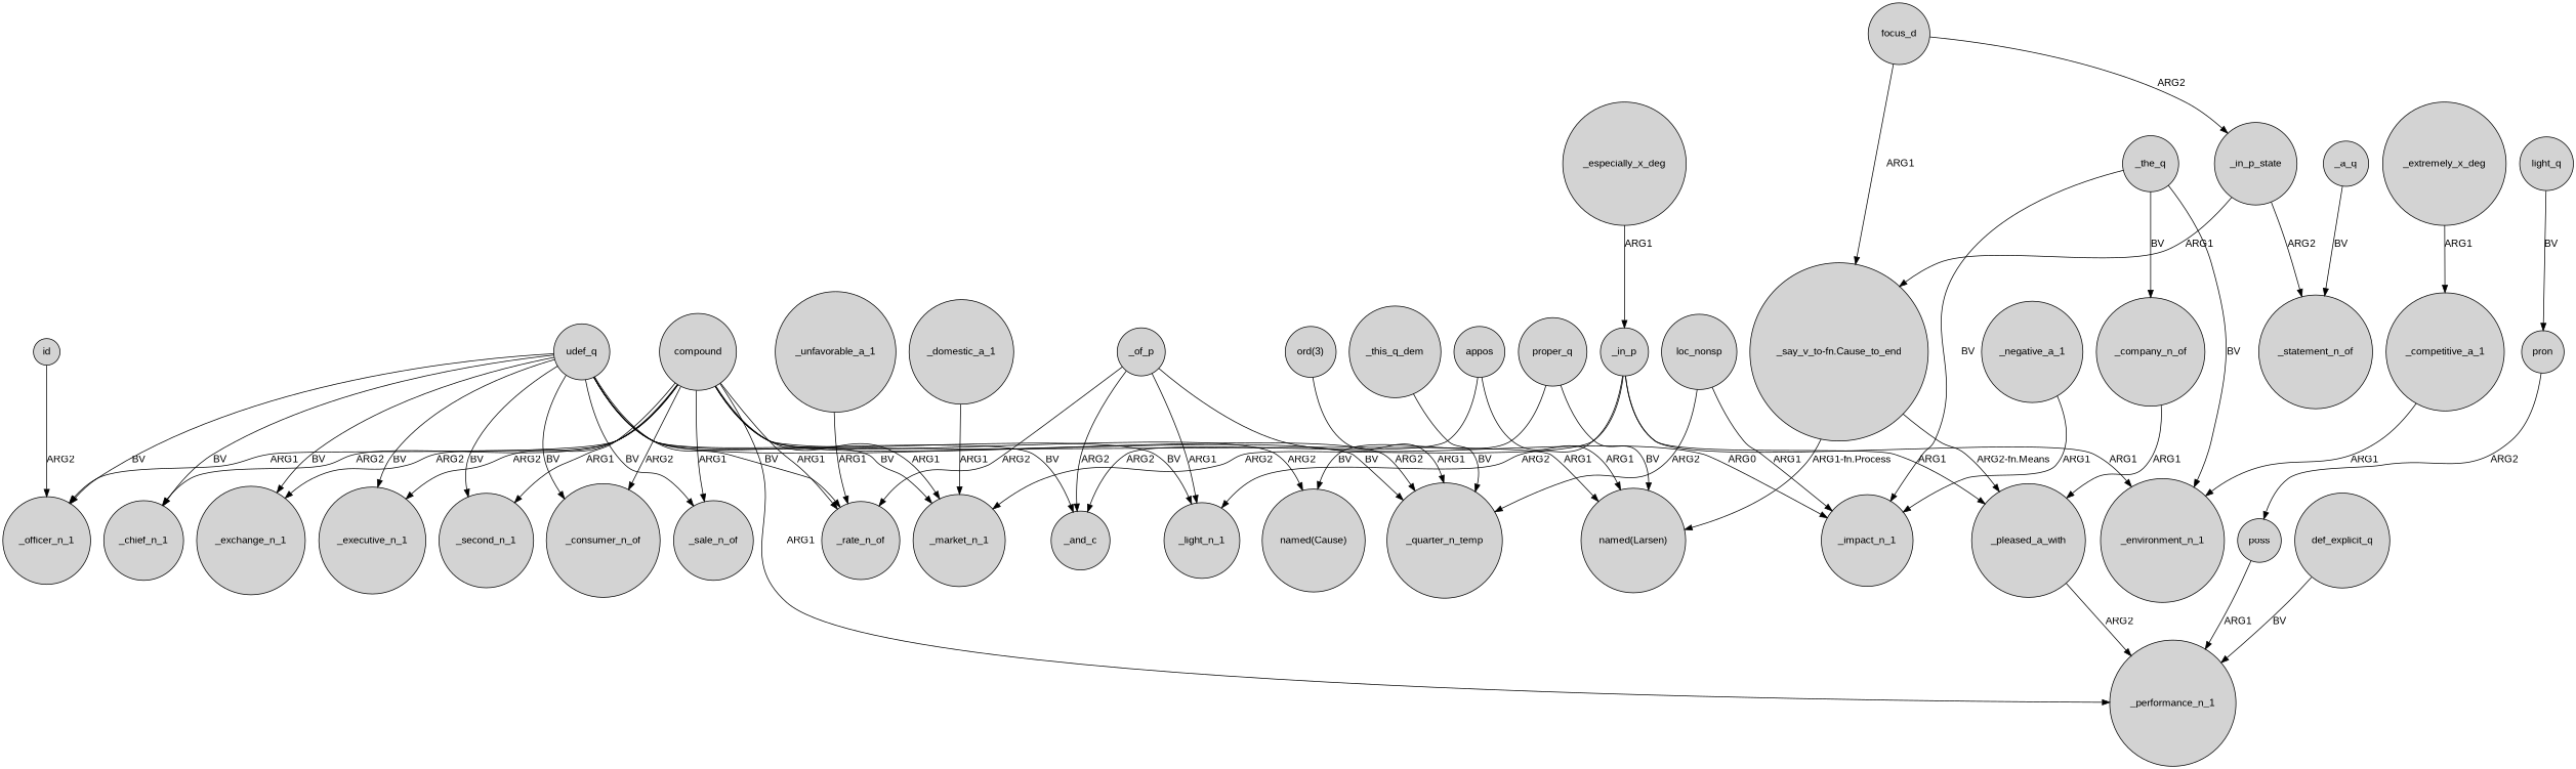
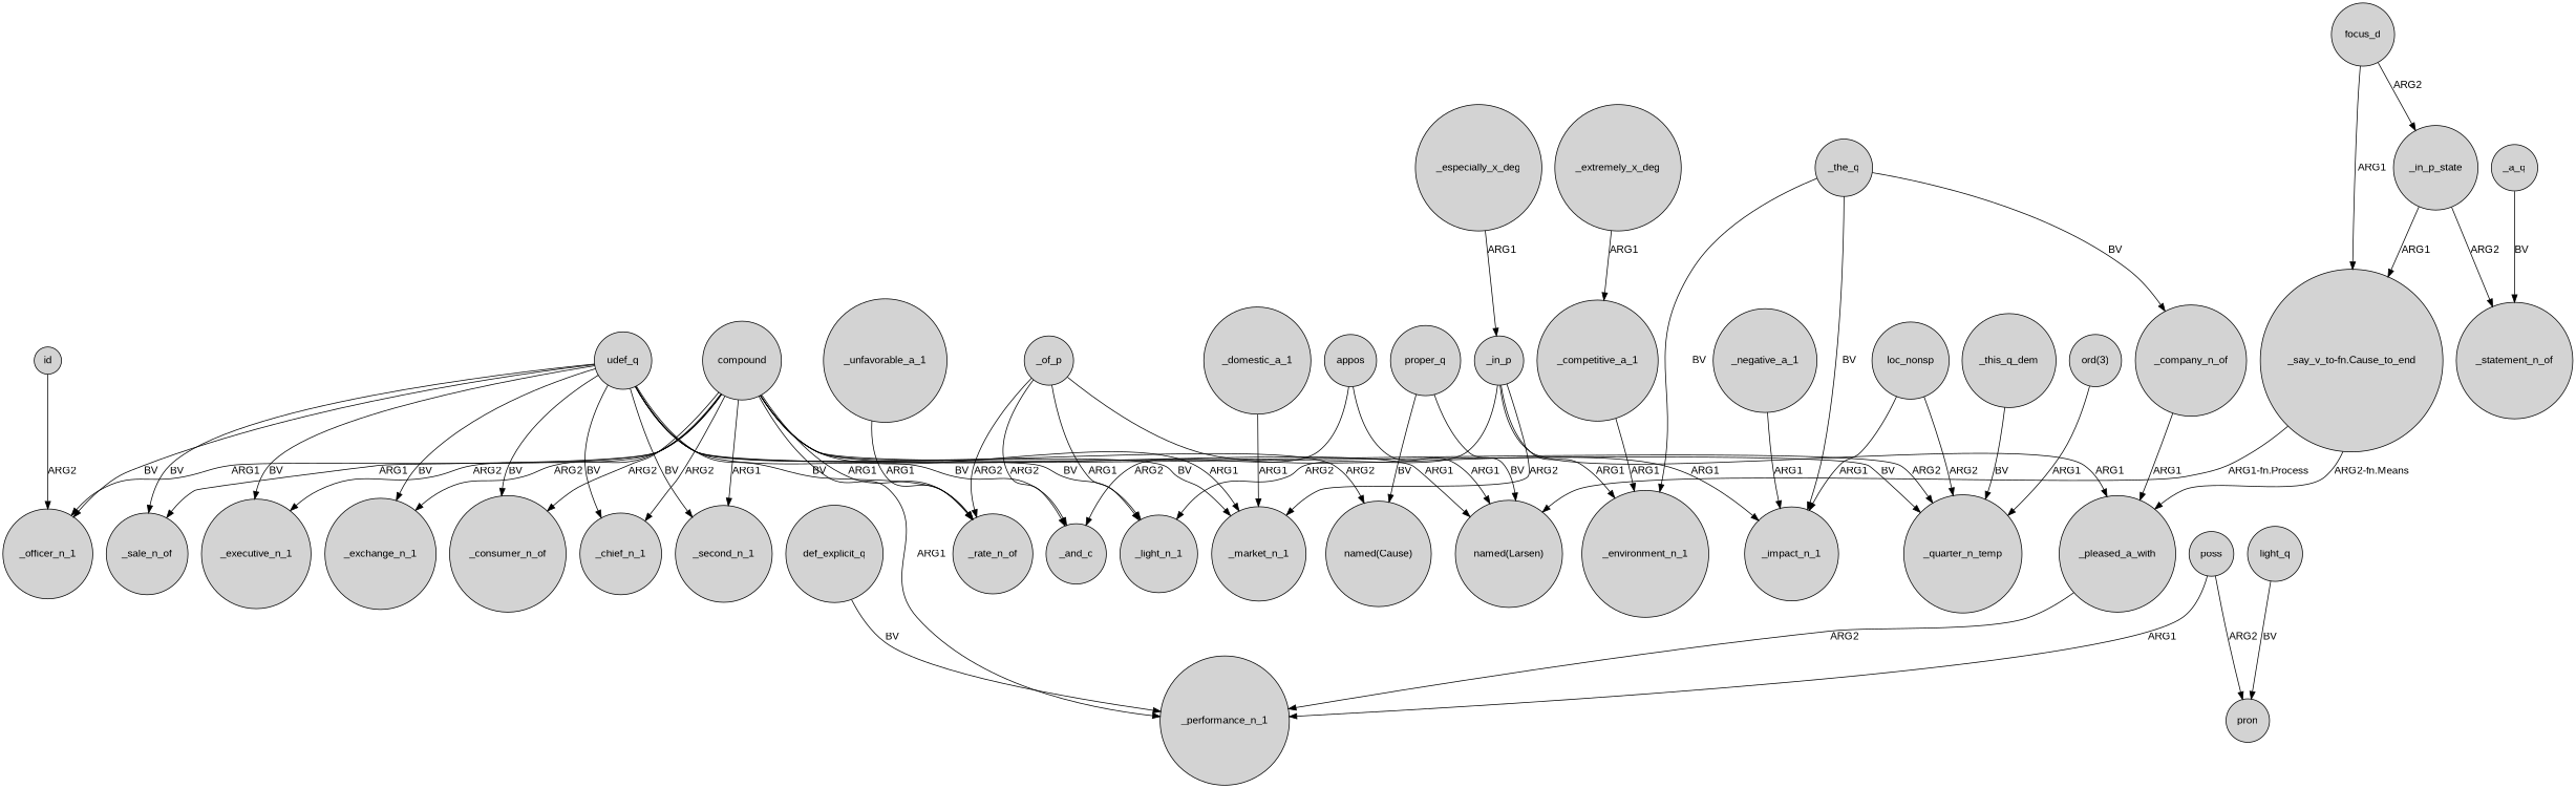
  digraph {
    fontname="Liberation Sans"
    node [fontname="Liberation Sans" shape=circle style=filled]
    edge [fontname="Liberation Sans"]
    id
    _officer_n_1
    _extremely_x_deg
    _competitive_a_1
    _environment_n_1
    _of_p
    _light_n_1
    _and_c
    _impact_n_1
    _rate_n_of
    udef_q
    _market_n_1
    _chief_n_1
    _quarter_n_temp
    _second_n_1
    _exchange_n_1
    _sale_n_of
    _executive_n_1
    _consumer_n_of
    focus_d
    _in_p_state
    "_say_v_to-fn.Cause_to_end"
    _statement_n_of
    "named(Larsen)"
    _pleased_a_with
    compound
    _performance_n_1
    n28 [label="named(Cause)"]
    appos
    "ord(3)"
    _the_q
    _company_n_of
    _negative_a_1
    proper_q
    loc_nonsp
    _domestic_a_1
    _in_p
    n38 [label=light_q]
    pron
    poss
    def_explicit_q
    _especially_x_deg
    _this_q_dem
    _unfavorable_a_1
    _a_q
    id -> _officer_n_1 [label=ARG2]
    _extremely_x_deg -> _competitive_a_1 [label=ARG1]
    _competitive_a_1 -> _environment_n_1 [label=ARG1]
    _of_p -> _light_n_1 [label=ARG1]
    _of_p -> _and_c [label=ARG2]
-   _of_p -> _impact_n_1 [label=ARG0]
+   _of_p -> _impact_n_1 [label=ARG1]
    _of_p -> _rate_n_of [label=ARG2]
    udef_q -> _officer_n_1 [label=BV]
    udef_q -> _light_n_1 [label=BV]
    udef_q -> _and_c [label=BV]
    udef_q -> _rate_n_of [label=BV]
    udef_q -> _market_n_1 [label=BV]
    udef_q -> _chief_n_1 [label=BV]
    udef_q -> _quarter_n_temp [label=BV]
    udef_q -> _second_n_1 [label=BV]
    udef_q -> _exchange_n_1 [label=BV]
    udef_q -> _sale_n_of [label=BV]
    udef_q -> _executive_n_1 [label=BV]
    udef_q -> _consumer_n_of [label=BV]
    focus_d -> _in_p_state [label=ARG2]
    focus_d -> "_say_v_to-fn.Cause_to_end" [label=ARG1]
    _in_p_state -> "_say_v_to-fn.Cause_to_end" [label=ARG1]
    _in_p_state -> _statement_n_of [label=ARG2]
    "_say_v_to-fn.Cause_to_end" -> "named(Larsen)" [label="ARG1-fn.Process"]
    "_say_v_to-fn.Cause_to_end" -> _pleased_a_with [label="ARG2-fn.Means"]
    _pleased_a_with -> _performance_n_1 [label=ARG2]
    compound -> _officer_n_1 [label=ARG1]
    compound -> _rate_n_of [label=ARG1]
    compound -> _market_n_1 [label=ARG1]
    compound -> _chief_n_1 [label=ARG2]
    compound -> _quarter_n_temp [label=ARG2]
    compound -> _second_n_1 [label=ARG1]
    compound -> _exchange_n_1 [label=ARG2]
    compound -> _sale_n_of [label=ARG1]
    compound -> _executive_n_1 [label=ARG2]
    compound -> _consumer_n_of [label=ARG2]
    compound -> "named(Larsen)" [label=ARG1]
    compound -> _performance_n_1 [label=ARG1]
    compound -> n28 [label=ARG2]
    appos -> _and_c [label=ARG2]
    appos -> "named(Larsen)" [label=ARG1]
    "ord(3)" -> _quarter_n_temp [label=ARG1]
    _the_q -> _environment_n_1 [label=BV]
    _the_q -> _impact_n_1 [label=BV]
    _the_q -> _company_n_of [label=BV]
    _company_n_of -> _pleased_a_with [label=ARG1]
    _negative_a_1 -> _impact_n_1 [label=ARG1]
    proper_q -> "named(Larsen)" [label=BV]
    proper_q -> n28 [label=BV]
    loc_nonsp -> _impact_n_1 [label=ARG1]
    loc_nonsp -> _quarter_n_temp [label=ARG2]
    _domestic_a_1 -> _market_n_1 [label=ARG1]
    _in_p -> _environment_n_1 [label=ARG1]
    _in_p -> _light_n_1 [label=ARG2]
    _in_p -> _market_n_1 [label=ARG2]
    _in_p -> _pleased_a_with [label=ARG1]
    n38 -> pron [label=BV]
    poss -> _performance_n_1 [label=ARG1]
-   pron -> poss [label=ARG2]
+   poss -> pron [label=ARG2]
    def_explicit_q -> _performance_n_1 [label=BV]
    _especially_x_deg -> _in_p [label=ARG1]
    _this_q_dem -> _quarter_n_temp [label=BV]
    _unfavorable_a_1 -> _rate_n_of [label=ARG1]
    _a_q -> _statement_n_of [label=BV]
  }
